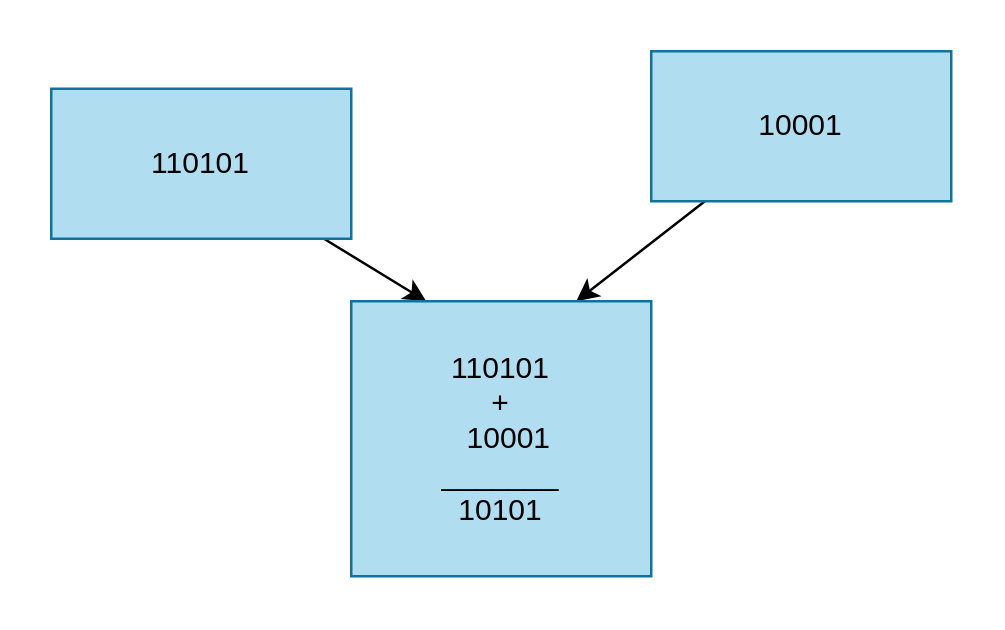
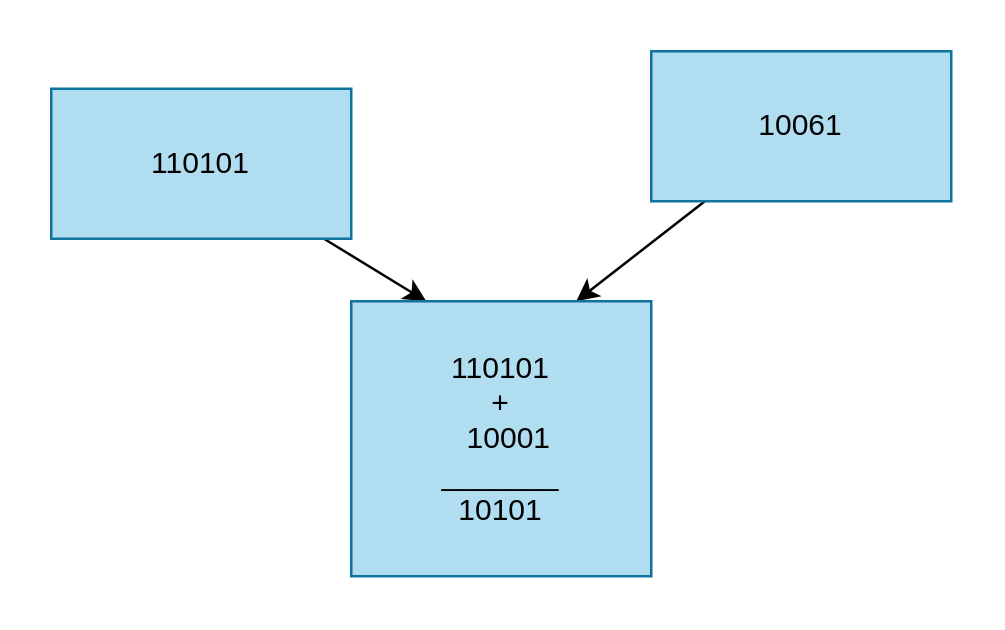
  <mxCell id="0" />
  <mxCell id="1" parent="0" />
  <mxCell id="2" value="" style="edgeStyle=none;html=1;fontColor=#000000;entryX=0.25;entryY=0;entryDx=0;entryDy=0;" edge="1" parent="1" source="3" target="6"><mxGeometry relative="1" as="geometry" /></mxCell>
  <mxCell id="3" value="110101" style="whiteSpace=wrap;html=1;fillColor=#b1ddf0;strokeColor=#10739e;fontColor=#000000;" parent="1" vertex="1"><mxGeometry x="20" y="35" width="120" height="60" as="geometry" /></mxCell>
  <mxCell id="4" style="edgeStyle=none;html=1;entryX=0.75;entryY=0;entryDx=0;entryDy=0;fontColor=#000000;" edge="1" parent="1" source="5" target="6"><mxGeometry relative="1" as="geometry" /></mxCell>
- <mxCell id="5" value="10001" style="whiteSpace=wrap;html=1;fillColor=#b1ddf0;strokeColor=#10739e;fontColor=#000000;" vertex="1" parent="1"><mxGeometry x="260" y="20" width="120" height="60" as="geometry" /></mxCell>
+ <mxCell id="5" value="10061" style="whiteSpace=wrap;html=1;fillColor=#b1ddf0;strokeColor=#10739e;fontColor=#000000;" vertex="1" parent="1"><mxGeometry x="260" y="20" width="120" height="60" as="geometry" /></mxCell>
  <mxCell id="6" value="&lt;span&gt;110101&lt;br&gt;+&lt;br&gt;&lt;/span&gt;&amp;nbsp; 10001&lt;br&gt;&lt;span&gt;_______&lt;br&gt;10101&lt;br&gt;&lt;/span&gt;" style="whiteSpace=wrap;html=1;fillColor=#b1ddf0;strokeColor=#10739e;fontColor=#000000;" vertex="1" parent="1"><mxGeometry x="140" y="120" width="120" height="110" as="geometry" /></mxCell>
